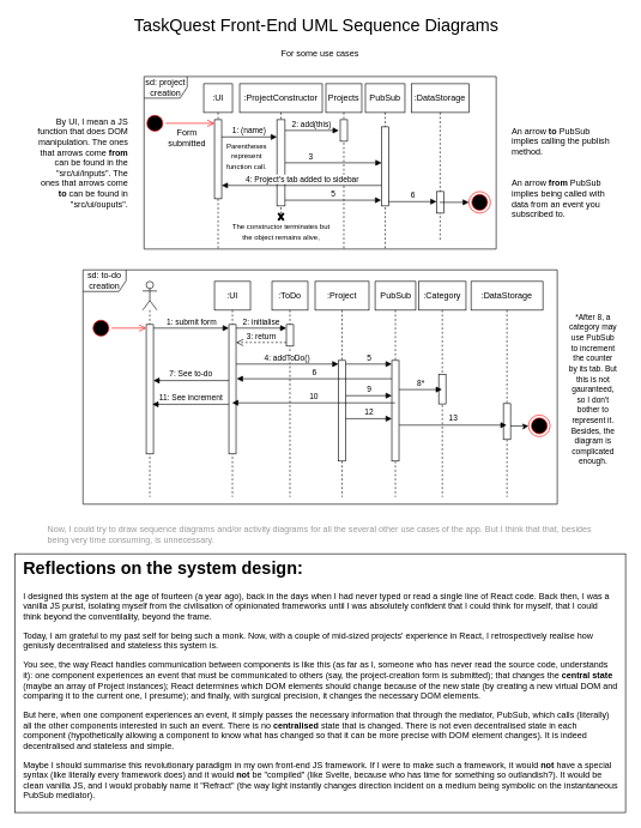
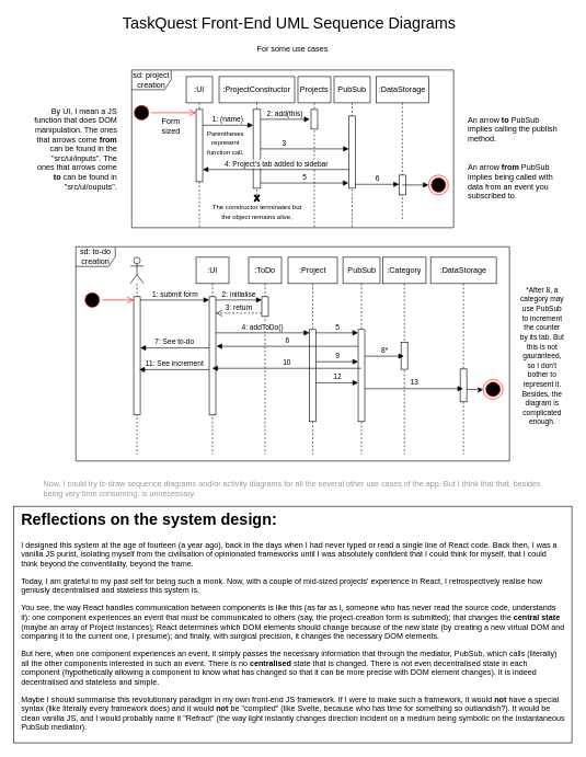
  <mxCell id="0" />
  <mxCell id="1" parent="0" />
  <mxCell id="2" value="&lt;font style=&quot;font-size: 24px;&quot;&gt;TaskQuest Front-End UML Sequence Diagrams&lt;/font&gt;" style="text;html=1;align=center;verticalAlign=middle;whiteSpace=wrap;rounded=0;" parent="1" vertex="1"><mxGeometry x="95" y="20" width="690" height="30" as="geometry" /></mxCell>
  <mxCell id="3" value="sd: project creation" style="shape=umlFrame;whiteSpace=wrap;html=1;pointerEvents=0;" parent="1" vertex="1"><mxGeometry x="200" y="106" width="490" height="240" as="geometry" /></mxCell>
  <mxCell id="4" value=":UI" style="shape=umlLifeline;perimeter=lifelinePerimeter;whiteSpace=wrap;html=1;container=1;dropTarget=0;collapsible=0;recursiveResize=0;outlineConnect=0;portConstraint=eastwest;newEdgeStyle={&quot;curved&quot;:0,&quot;rounded&quot;:0};" parent="1" vertex="1"><mxGeometry x="283" y="116" width="40" height="230" as="geometry" /></mxCell>
  <mxCell id="5" value="" style="html=1;points=[[0,0,0,0,5],[0,1,0,0,-5],[1,0,0,0,5],[1,1,0,0,-5]];perimeter=orthogonalPerimeter;outlineConnect=0;targetShapes=umlLifeline;portConstraint=eastwest;newEdgeStyle={&quot;curved&quot;:0,&quot;rounded&quot;:0};" parent="4" vertex="1"><mxGeometry x="15" y="50" width="10" height="110" as="geometry" /></mxCell>
  <mxCell id="6" value="1: (name)" style="html=1;verticalAlign=bottom;endArrow=block;curved=0;rounded=0;" parent="1" edge="1"><mxGeometry width="80" relative="1" as="geometry"><mxPoint x="308" y="190" as="sourcePoint" /><mxPoint x="384.88" y="190" as="targetPoint" /></mxGeometry></mxCell>
  <mxCell id="7" value=":ProjectConstructor" style="shape=umlLifeline;perimeter=lifelinePerimeter;whiteSpace=wrap;html=1;container=1;dropTarget=0;collapsible=0;recursiveResize=0;outlineConnect=0;portConstraint=eastwest;newEdgeStyle={&quot;curved&quot;:0,&quot;rounded&quot;:0};" parent="1" vertex="1"><mxGeometry x="333" y="116" width="115" height="190" as="geometry" /></mxCell>
  <mxCell id="8" value="" style="html=1;points=[[0,0,0,0,5],[0,1,0,0,-5],[1,0,0,0,5],[1,1,0,0,-5]];perimeter=orthogonalPerimeter;outlineConnect=0;targetShapes=umlLifeline;portConstraint=eastwest;newEdgeStyle={&quot;curved&quot;:0,&quot;rounded&quot;:0};" parent="7" vertex="1"><mxGeometry x="51.87" y="50" width="11.25" height="120" as="geometry" /></mxCell>
  <mxCell id="9" value="" style="shape=umlDestroy;whiteSpace=wrap;html=1;strokeWidth=3;targetShapes=umlLifeline;" parent="7" vertex="1"><mxGeometry x="53.75" y="180" width="7.5" height="10" as="geometry" /></mxCell>
  <mxCell id="10" value="" style="ellipse;html=1;shape=startState;fillColor=#000000;strokeColor=#ff0000;" parent="1" vertex="1"><mxGeometry x="200" y="156" width="30" height="30" as="geometry" /></mxCell>
  <mxCell id="11" value="" style="edgeStyle=orthogonalEdgeStyle;html=1;verticalAlign=bottom;endArrow=open;endSize=8;strokeColor=#ff0000;rounded=0;entryX=0;entryY=0;entryDx=0;entryDy=5;entryPerimeter=0;" parent="1" source="10" target="5" edge="1"><mxGeometry relative="1" as="geometry"><mxPoint x="303" y="181" as="targetPoint" /></mxGeometry></mxCell>
- <mxCell id="12" value="Form submitted" style="text;html=1;align=center;verticalAlign=middle;whiteSpace=wrap;rounded=0;" parent="1" vertex="1"><mxGeometry x="230" y="176" width="60" height="30" as="geometry" /></mxCell>
+ <mxCell id="12" value="Form sized" style="text;html=1;align=center;verticalAlign=middle;whiteSpace=wrap;rounded=0;" parent="1" vertex="1"><mxGeometry x="230" y="176" width="60" height="30" as="geometry" /></mxCell>
  <mxCell id="13" value="Projects" style="shape=umlLifeline;perimeter=lifelinePerimeter;whiteSpace=wrap;html=1;container=1;dropTarget=0;collapsible=0;recursiveResize=0;outlineConnect=0;portConstraint=eastwest;newEdgeStyle={&quot;curved&quot;:0,&quot;rounded&quot;:0};" parent="1" vertex="1"><mxGeometry x="453" y="116" width="50" height="230" as="geometry" /></mxCell>
  <mxCell id="14" value="" style="html=1;points=[[0,0,0,0,5],[0,1,0,0,-5],[1,0,0,0,5],[1,1,0,0,-5]];perimeter=orthogonalPerimeter;outlineConnect=0;targetShapes=umlLifeline;portConstraint=eastwest;newEdgeStyle={&quot;curved&quot;:0,&quot;rounded&quot;:0};" parent="13" vertex="1"><mxGeometry x="20" y="50" width="10" height="30" as="geometry" /></mxCell>
  <mxCell id="15" value="2: add(this)" style="html=1;verticalAlign=bottom;endArrow=block;curved=0;rounded=0;entryX=-0.2;entryY=0.5;entryDx=0;entryDy=0;entryPerimeter=0;" parent="1" source="8" target="14" edge="1"><mxGeometry width="80" relative="1" as="geometry"><mxPoint x="523" y="216" as="sourcePoint" /><mxPoint x="603" y="216" as="targetPoint" /></mxGeometry></mxCell>
  <mxCell id="16" value="PubSub" style="shape=umlLifeline;perimeter=lifelinePerimeter;whiteSpace=wrap;html=1;container=1;dropTarget=0;collapsible=0;recursiveResize=0;outlineConnect=0;portConstraint=eastwest;newEdgeStyle={&quot;curved&quot;:0,&quot;rounded&quot;:0};" parent="1" vertex="1"><mxGeometry x="508" y="116" width="55" height="230" as="geometry" /></mxCell>
  <mxCell id="17" value="" style="html=1;points=[[0,0,0,0,5],[0,1,0,0,-5],[1,0,0,0,5],[1,1,0,0,-5]];perimeter=orthogonalPerimeter;outlineConnect=0;targetShapes=umlLifeline;portConstraint=eastwest;newEdgeStyle={&quot;curved&quot;:0,&quot;rounded&quot;:0};" parent="16" vertex="1"><mxGeometry x="22.5" y="60" width="10" height="110" as="geometry" /></mxCell>
  <mxCell id="18" value="3" style="html=1;verticalAlign=bottom;endArrow=block;curved=0;rounded=0;" parent="1" source="8" target="17" edge="1"><mxGeometry x="-0.461" width="80" relative="1" as="geometry"><mxPoint x="523" y="216" as="sourcePoint" /><mxPoint x="533" y="216" as="targetPoint" /><mxPoint as="offset" /></mxGeometry></mxCell>
  <mxCell id="19" value="&lt;font style=&quot;font-size: 10px;&quot;&gt;Parentheses represent function call.&lt;/font&gt;" style="text;html=1;align=center;verticalAlign=middle;whiteSpace=wrap;rounded=0;" parent="1" vertex="1"><mxGeometry x="313" y="196" width="60" height="40" as="geometry" /></mxCell>
  <mxCell id="20" value="4:&amp;nbsp;Project's tab added to sidebar" style="html=1;verticalAlign=bottom;endArrow=block;curved=0;rounded=0;" parent="1" edge="1"><mxGeometry width="80" relative="1" as="geometry"><mxPoint x="530.5" y="257.5" as="sourcePoint" /><mxPoint x="308" y="257.5" as="targetPoint" /></mxGeometry></mxCell>
  <mxCell id="21" value="&lt;font style=&quot;font-size: 10px;&quot;&gt;The constructor terminates but the object remains alive,&lt;/font&gt;" style="text;html=1;align=center;verticalAlign=middle;whiteSpace=wrap;rounded=0;" parent="1" vertex="1"><mxGeometry x="320.5" y="306" width="140" height="30" as="geometry" /></mxCell>
  <mxCell id="22" value="sd: to-do creation" style="shape=umlFrame;whiteSpace=wrap;html=1;pointerEvents=0;" parent="1" vertex="1"><mxGeometry x="115" y="375" width="660" height="326" as="geometry" /></mxCell>
  <mxCell id="23" value=":UI" style="shape=umlLifeline;perimeter=lifelinePerimeter;whiteSpace=wrap;html=1;container=1;dropTarget=0;collapsible=0;recursiveResize=0;outlineConnect=0;portConstraint=eastwest;newEdgeStyle={&quot;curved&quot;:0,&quot;rounded&quot;:0};" parent="1" vertex="1"><mxGeometry x="298" y="391" width="50" height="300" as="geometry" /></mxCell>
  <mxCell id="24" value="" style="html=1;points=[[0,0,0,0,5],[0,1,0,0,-5],[1,0,0,0,5],[1,1,0,0,-5]];perimeter=orthogonalPerimeter;outlineConnect=0;targetShapes=umlLifeline;portConstraint=eastwest;newEdgeStyle={&quot;curved&quot;:0,&quot;rounded&quot;:0};" parent="23" vertex="1"><mxGeometry x="20" y="60" width="10" height="180" as="geometry" /></mxCell>
  <mxCell id="25" value=":ToDo" style="shape=umlLifeline;perimeter=lifelinePerimeter;whiteSpace=wrap;html=1;container=1;dropTarget=0;collapsible=0;recursiveResize=0;outlineConnect=0;portConstraint=eastwest;newEdgeStyle={&quot;curved&quot;:0,&quot;rounded&quot;:0};" parent="1" vertex="1"><mxGeometry x="378" y="391" width="50" height="300" as="geometry" /></mxCell>
  <mxCell id="26" value="" style="html=1;points=[[0,0,0,0,5],[0,1,0,0,-5],[1,0,0,0,5],[1,1,0,0,-5]];perimeter=orthogonalPerimeter;outlineConnect=0;targetShapes=umlLifeline;portConstraint=eastwest;newEdgeStyle={&quot;curved&quot;:0,&quot;rounded&quot;:0};" parent="25" vertex="1"><mxGeometry x="20" y="60" width="10" height="30" as="geometry" /></mxCell>
  <mxCell id="27" value="2: initialise" style="html=1;verticalAlign=bottom;endArrow=block;curved=0;rounded=0;entryX=0;entryY=0;entryDx=0;entryDy=5;" parent="1" source="24" target="26" edge="1"><mxGeometry relative="1" as="geometry"><mxPoint x="298" y="586" as="sourcePoint" /></mxGeometry></mxCell>
  <mxCell id="28" value="3: return" style="html=1;verticalAlign=bottom;endArrow=open;dashed=1;endSize=8;curved=0;rounded=0;exitX=0;exitY=1;exitDx=0;exitDy=-5;exitPerimeter=0;" parent="1" source="26" target="24" edge="1"><mxGeometry relative="1" as="geometry"><mxPoint x="298" y="656" as="targetPoint" /></mxGeometry></mxCell>
  <mxCell id="29" value=":Project" style="shape=umlLifeline;perimeter=lifelinePerimeter;whiteSpace=wrap;html=1;container=1;dropTarget=0;collapsible=0;recursiveResize=0;outlineConnect=0;portConstraint=eastwest;newEdgeStyle={&quot;curved&quot;:0,&quot;rounded&quot;:0};" parent="1" vertex="1"><mxGeometry x="438" y="391" width="75" height="300" as="geometry" /></mxCell>
  <mxCell id="30" value="" style="html=1;points=[[0,0,0,0,5],[0,1,0,0,-5],[1,0,0,0,5],[1,1,0,0,-5]];perimeter=orthogonalPerimeter;outlineConnect=0;targetShapes=umlLifeline;portConstraint=eastwest;newEdgeStyle={&quot;curved&quot;:0,&quot;rounded&quot;:0};" parent="29" vertex="1"><mxGeometry x="32.5" y="110" width="10" height="140" as="geometry" /></mxCell>
  <mxCell id="31" value="4: addToDo()" style="html=1;verticalAlign=bottom;endArrow=block;curved=0;rounded=0;entryX=0;entryY=0;entryDx=0;entryDy=5;entryPerimeter=0;" parent="1" source="24" target="30" edge="1"><mxGeometry width="80" relative="1" as="geometry"><mxPoint x="328" y="500.5" as="sourcePoint" /><mxPoint x="438" y="501" as="targetPoint" /></mxGeometry></mxCell>
  <mxCell id="32" value="" style="ellipse;html=1;shape=endState;fillColor=#000000;strokeColor=#ff0000;" parent="1" vertex="1"><mxGeometry x="652" y="266" width="30" height="30" as="geometry" /></mxCell>
  <mxCell id="33" value="PubSub" style="shape=umlLifeline;perimeter=lifelinePerimeter;whiteSpace=wrap;html=1;container=1;dropTarget=0;collapsible=0;recursiveResize=0;outlineConnect=0;portConstraint=eastwest;newEdgeStyle={&quot;curved&quot;:0,&quot;rounded&quot;:0};" parent="1" vertex="1"><mxGeometry x="521.5" y="391" width="56.5" height="300" as="geometry" /></mxCell>
  <mxCell id="34" value="" style="html=1;points=[[0,0,0,0,5],[0,1,0,0,-5],[1,0,0,0,5],[1,1,0,0,-5]];perimeter=orthogonalPerimeter;outlineConnect=0;targetShapes=umlLifeline;portConstraint=eastwest;newEdgeStyle={&quot;curved&quot;:0,&quot;rounded&quot;:0};" parent="33" vertex="1"><mxGeometry x="23.25" y="110" width="10" height="140" as="geometry" /></mxCell>
  <mxCell id="35" value="An arrow &lt;b&gt;to&lt;/b&gt;&amp;nbsp;PubSub implies calling the publish method." style="text;html=1;align=left;verticalAlign=middle;whiteSpace=wrap;rounded=0;" parent="1" vertex="1"><mxGeometry x="710" y="176" width="150" height="40" as="geometry" /></mxCell>
  <mxCell id="36" value="An arrow &lt;b&gt;from&lt;/b&gt;&amp;nbsp;PubSub implies being called with data from an event you subscribed to." style="text;html=1;align=left;verticalAlign=middle;whiteSpace=wrap;rounded=0;" parent="1" vertex="1"><mxGeometry x="710" y="256" width="150" height="40" as="geometry" /></mxCell>
  <mxCell id="37" value="" style="shape=umlLifeline;perimeter=lifelinePerimeter;whiteSpace=wrap;html=1;container=1;dropTarget=0;collapsible=0;recursiveResize=0;outlineConnect=0;portConstraint=eastwest;newEdgeStyle={&quot;curved&quot;:0,&quot;rounded&quot;:0};participant=umlActor;" parent="1" vertex="1"><mxGeometry x="198" y="391" width="20" height="300" as="geometry" /></mxCell>
  <mxCell id="38" value="" style="html=1;points=[[0,0,0,0,5],[0,1,0,0,-5],[1,0,0,0,5],[1,1,0,0,-5]];perimeter=orthogonalPerimeter;outlineConnect=0;targetShapes=umlLifeline;portConstraint=eastwest;newEdgeStyle={&quot;curved&quot;:0,&quot;rounded&quot;:0};" parent="37" vertex="1"><mxGeometry x="5" y="60" width="10" height="180" as="geometry" /></mxCell>
  <mxCell id="39" value="1: submit form" style="html=1;verticalAlign=bottom;endArrow=block;curved=0;rounded=0;exitX=1;exitY=0;exitDx=0;exitDy=5;exitPerimeter=0;entryX=0;entryY=0;entryDx=0;entryDy=5;entryPerimeter=0;" parent="1" source="38" target="24" edge="1"><mxGeometry width="80" relative="1" as="geometry"><mxPoint x="358" y="501" as="sourcePoint" /><mxPoint x="438" y="501" as="targetPoint" /></mxGeometry></mxCell>
  <mxCell id="40" value="5" style="html=1;verticalAlign=bottom;endArrow=block;curved=0;rounded=0;exitX=1;exitY=0;exitDx=0;exitDy=5;exitPerimeter=0;entryX=0;entryY=0;entryDx=0;entryDy=5;entryPerimeter=0;" parent="1" source="30" target="34" edge="1"><mxGeometry width="80" relative="1" as="geometry"><mxPoint x="308" y="490" as="sourcePoint" /><mxPoint x="548" y="854" as="targetPoint" /></mxGeometry></mxCell>
  <mxCell id="41" value="By UI, I mean a JS function that does DOM manipulation. The ones that arrows come &lt;b&gt;from&lt;/b&gt; can be found in the &quot;src/ui/inputs&quot;. The ones that arrows come &lt;b&gt;to&lt;/b&gt;&amp;nbsp;can be found in &quot;src/ui/ouputs&quot;." style="text;html=1;align=right;verticalAlign=middle;whiteSpace=wrap;rounded=0;" parent="1" vertex="1"><mxGeometry x="50" y="158.5" width="130" height="135" as="geometry" /></mxCell>
  <mxCell id="42" value="6" style="html=1;verticalAlign=bottom;endArrow=block;curved=0;rounded=0;" parent="1" edge="1"><mxGeometry width="80" relative="1" as="geometry"><mxPoint x="544.75" y="526.5" as="sourcePoint" /><mxPoint x="329" y="526.5" as="targetPoint" /></mxGeometry></mxCell>
  <mxCell id="43" value="9" style="html=1;verticalAlign=bottom;endArrow=block;curved=0;rounded=0;exitX=1;exitY=1;exitDx=0;exitDy=-5;exitPerimeter=0;" parent="1" edge="1"><mxGeometry width="80" relative="1" as="geometry"><mxPoint x="480.5" y="550" as="sourcePoint" /><mxPoint x="544.75" y="550" as="targetPoint" /></mxGeometry></mxCell>
  <mxCell id="44" value="10" style="html=1;verticalAlign=bottom;endArrow=block;curved=0;rounded=0;" parent="1" edge="1"><mxGeometry width="80" relative="1" as="geometry"><mxPoint x="549.25" y="560" as="sourcePoint" /><mxPoint x="322.5" y="560" as="targetPoint" /></mxGeometry></mxCell>
  <mxCell id="45" value="7: See to-do" style="html=1;verticalAlign=bottom;endArrow=block;curved=0;rounded=0;" parent="1" edge="1"><mxGeometry width="80" relative="1" as="geometry"><mxPoint x="318" y="529" as="sourcePoint" /><mxPoint x="213" y="529" as="targetPoint" /></mxGeometry></mxCell>
  <mxCell id="46" value="11: See increment" style="html=1;verticalAlign=bottom;endArrow=block;curved=0;rounded=0;" parent="1" edge="1"><mxGeometry width="80" relative="1" as="geometry"><mxPoint x="318" y="562" as="sourcePoint" /><mxPoint x="211.5" y="562" as="targetPoint" /></mxGeometry></mxCell>
  <mxCell id="47" value=":Category" style="shape=umlLifeline;perimeter=lifelinePerimeter;whiteSpace=wrap;html=1;container=1;dropTarget=0;collapsible=0;recursiveResize=0;outlineConnect=0;portConstraint=eastwest;newEdgeStyle={&quot;curved&quot;:0,&quot;rounded&quot;:0};" parent="1" vertex="1"><mxGeometry x="582" y="391" width="66" height="300" as="geometry" /></mxCell>
  <mxCell id="48" value="" style="html=1;points=[[0,0,0,0,5],[0,1,0,0,-5],[1,0,0,0,5],[1,1,0,0,-5]];perimeter=orthogonalPerimeter;outlineConnect=0;targetShapes=umlLifeline;portConstraint=eastwest;newEdgeStyle={&quot;curved&quot;:0,&quot;rounded&quot;:0};" parent="47" vertex="1"><mxGeometry x="28" y="129.5" width="10" height="41" as="geometry" /></mxCell>
  <mxCell id="49" value="8*" style="html=1;verticalAlign=bottom;endArrow=block;curved=0;rounded=0;" parent="1" edge="1"><mxGeometry width="80" relative="1" as="geometry"><mxPoint x="555" y="541.5" as="sourcePoint" /><mxPoint x="614.5" y="541.5" as="targetPoint" /></mxGeometry></mxCell>
  <mxCell id="50" value="&lt;font style=&quot;font-size: 11px;&quot;&gt;*After 8, a category may use PubSub to increment the counter by its tab. But this is not gauranteed, so I don't bother to represent it. Besides, the diagram is complicated enough.&lt;/font&gt;" style="text;html=1;align=center;verticalAlign=middle;whiteSpace=wrap;rounded=0;" parent="1" vertex="1"><mxGeometry x="790" y="428" width="70" height="226" as="geometry" /></mxCell>
  <mxCell id="51" value="12" style="html=1;verticalAlign=bottom;endArrow=block;curved=0;rounded=0;" parent="1" edge="1"><mxGeometry width="80" relative="1" as="geometry"><mxPoint x="480.5" y="582" as="sourcePoint" /><mxPoint x="544.75" y="582" as="targetPoint" /></mxGeometry></mxCell>
  <mxCell id="52" value=":DataStorage" style="shape=umlLifeline;perimeter=lifelinePerimeter;whiteSpace=wrap;html=1;container=1;dropTarget=0;collapsible=0;recursiveResize=0;outlineConnect=0;portConstraint=eastwest;newEdgeStyle={&quot;curved&quot;:0,&quot;rounded&quot;:0};" parent="1" vertex="1"><mxGeometry x="655" y="391" width="100" height="300" as="geometry" /></mxCell>
  <mxCell id="53" value="" style="html=1;points=[[0,0,0,0,5],[0,1,0,0,-5],[1,0,0,0,5],[1,1,0,0,-5]];perimeter=orthogonalPerimeter;outlineConnect=0;targetShapes=umlLifeline;portConstraint=eastwest;newEdgeStyle={&quot;curved&quot;:0,&quot;rounded&quot;:0};" parent="52" vertex="1"><mxGeometry x="45" y="170" width="10" height="50" as="geometry" /></mxCell>
  <mxCell id="54" value="13" style="html=1;verticalAlign=bottom;endArrow=block;curved=0;rounded=0;" parent="1" edge="1"><mxGeometry width="80" relative="1" as="geometry"><mxPoint x="555" y="591" as="sourcePoint" /><mxPoint x="704.5" y="591" as="targetPoint" /></mxGeometry></mxCell>
  <mxCell id="55" value="" style="ellipse;html=1;shape=startState;fillColor=#000000;strokeColor=#ff0000;" parent="1" vertex="1"><mxGeometry x="125" y="441" width="30" height="30" as="geometry" /></mxCell>
  <mxCell id="56" value="" style="edgeStyle=orthogonalEdgeStyle;html=1;verticalAlign=bottom;endArrow=open;endSize=8;strokeColor=#ff0000;rounded=0;entryX=0;entryY=0;entryDx=0;entryDy=5;entryPerimeter=0;" parent="1" source="55" target="38" edge="1"><mxGeometry relative="1" as="geometry"><mxPoint x="400" y="601" as="targetPoint" /></mxGeometry></mxCell>
  <mxCell id="57" value="" style="ellipse;html=1;shape=endState;fillColor=#000000;strokeColor=#ff0000;" parent="1" vertex="1"><mxGeometry x="735" y="577" width="30" height="30" as="geometry" /></mxCell>
  <mxCell id="58" value="" style="edgeStyle=orthogonalEdgeStyle;rounded=0;orthogonalLoop=1;jettySize=auto;html=1;curved=0;" parent="1" target="57" edge="1"><mxGeometry relative="1" as="geometry"><mxPoint x="710" y="592" as="sourcePoint" /></mxGeometry></mxCell>
  <mxCell id="59" value=":DataStorage" style="shape=umlLifeline;perimeter=lifelinePerimeter;whiteSpace=wrap;html=1;container=1;dropTarget=0;collapsible=0;recursiveResize=0;outlineConnect=0;portConstraint=eastwest;newEdgeStyle={&quot;curved&quot;:0,&quot;rounded&quot;:0};" parent="1" vertex="1"><mxGeometry x="572" y="116" width="80" height="220" as="geometry" /></mxCell>
  <mxCell id="60" value="" style="html=1;points=[[0,0,0,0,5],[0,1,0,0,-5],[1,0,0,0,5],[1,1,0,0,-5]];perimeter=orthogonalPerimeter;outlineConnect=0;targetShapes=umlLifeline;portConstraint=eastwest;newEdgeStyle={&quot;curved&quot;:0,&quot;rounded&quot;:0};" parent="59" vertex="1"><mxGeometry x="35" y="150" width="10" height="30" as="geometry" /></mxCell>
  <mxCell id="61" value="5" style="html=1;verticalAlign=bottom;endArrow=block;curved=0;rounded=0;exitX=0.989;exitY=0.9;exitDx=0;exitDy=0;exitPerimeter=0;" parent="1" edge="1"><mxGeometry width="80" relative="1" as="geometry"><mxPoint x="395.996" y="278" as="sourcePoint" /><mxPoint x="530" y="278" as="targetPoint" /></mxGeometry></mxCell>
  <mxCell id="62" value="6" style="html=1;verticalAlign=bottom;endArrow=block;curved=0;rounded=0;" parent="1" target="60" edge="1"><mxGeometry width="80" relative="1" as="geometry"><mxPoint x="540" y="280" as="sourcePoint" /><mxPoint x="602.5" y="280" as="targetPoint" /></mxGeometry></mxCell>
  <mxCell id="63" value="" style="html=1;verticalAlign=bottom;endArrow=block;curved=0;rounded=0;entryX=0;entryY=0.5;entryDx=0;entryDy=0;" parent="1" source="59" target="32" edge="1"><mxGeometry width="80" relative="1" as="geometry"><mxPoint x="590" y="320.5" as="sourcePoint" /><mxPoint x="670" y="320.5" as="targetPoint" /></mxGeometry></mxCell>
  <mxCell id="64" value="For some use cases" style="text;html=1;align=center;verticalAlign=middle;whiteSpace=wrap;rounded=0;" vertex="1" parent="1"><mxGeometry x="375" y="60" width="140" height="30" as="geometry" /></mxCell>
  <mxCell id="65" value="&lt;font color=&quot;#999999&quot;&gt;Now, I could try to draw sequence diagrams and/or activity diagrams for all the several other use cases of the app. But I think that that, besides being very time consuming, is unnecessary.&lt;/font&gt;" style="text;html=1;align=left;verticalAlign=middle;whiteSpace=wrap;rounded=0;" vertex="1" parent="1"><mxGeometry x="64" y="728" width="762" height="32" as="geometry" /></mxCell>
  <mxCell id="66" value="" style="rounded=0;whiteSpace=wrap;html=1;" vertex="1" parent="1"><mxGeometry y="770" width="850" height="360" as="geometry" x="20" /></mxCell>
  <mxCell id="67" value="&lt;h1 style=&quot;margin-top: 0px;&quot;&gt;Reflections on the system design:&lt;/h1&gt;&lt;p&gt;I designed this system at the age of fourteen (a year ago), back in the days when I had never typed or read a single line of React code. Back then, I was a vanilla JS purist, isolating myself from the civilisation of opinionated frameworks until I was absolutely confident that I could think for myself, that I could think beyond the conventilality, beyond the frame.&lt;br&gt;&lt;/p&gt;&lt;p&gt;Today, I am grateful to my past self for being such a monk. Now, with a couple of mid-sized projects' experience in React, I retrospectively realise how geniusly decentralised and stateless this system is.&lt;/p&gt;&lt;p&gt;You see, the way React handles communication between components is like this (as far as I, someone who has never read the source code, understands it): one component experiences an event that must be communicated to others (say, the project-creation form is submitted); that changes the &lt;b&gt;central state &lt;/b&gt;(maybe an array of Project instances); React determines which DOM elements should change because of the new state (by creating a new virtual DOM and comparing it to the current one, I presume); and finally, with surgical precision, it changes the necessary DOM elements.&lt;/p&gt;&lt;p&gt;But here, when one component experiences an event, it simply passes the necessary information that through the mediator, PubSub, which calls (literally) all the other components interested in such an event. There is no &lt;b&gt;centralised&lt;/b&gt; state that is changed. There is not even decentralised state in each component (hypothetically allowing a component to know what has changed so that it can be more precise with DOM element changes). It is indeed decentralised and stateless and simple.&lt;/p&gt;&lt;p&gt;Maybe I should summarise this revolutionary paradigm in my own front-end JS framework. If I were to make such a framework, it would &lt;b&gt;not&lt;/b&gt;&amp;nbsp;have a special syntax (like literally every framework does) and it would &lt;b&gt;not&lt;/b&gt; be &quot;compiled&quot; (like Svelte, because who has time for something so outlandish?). It would be clean vanilla JS, and I would probably name it &quot;Refract&quot; (the way light instantly changes direction incident on a medium being symbolic on the instantaneous PubSub mediator).&lt;/p&gt;" style="text;html=1;whiteSpace=wrap;overflow=hidden;rounded=0;" vertex="1" parent="1"><mxGeometry x="30" y="770" width="830" height="350" as="geometry" /></mxCell>
